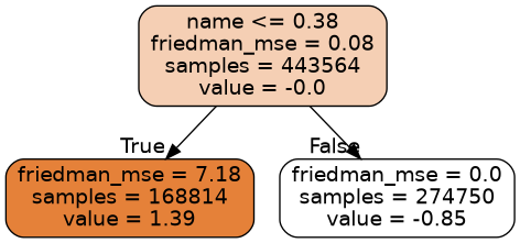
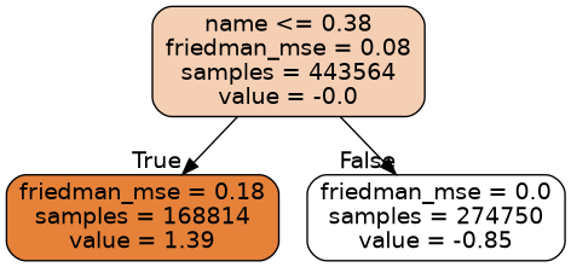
  digraph {
    node [color=black fontname=helvetica shape=box style="filled, rounded"]
    edge [fontname=helvetica labeldistance=2.5]
    n1 [fillcolor="#f5cfb4" label="name <= 0.38\nfriedman_mse = 0.08\nsamples = 443564\nvalue = -0.0"]
-   n2 [fillcolor="#e58139" label="friedman_mse = 7.18\nsamples = 168814\nvalue = 1.39"]
+   n2 [fillcolor="#e58139" label="friedman_mse = 0.18\nsamples = 168814\nvalue = 1.39"]
    n3 [fillcolor="#ffffff" label="friedman_mse = 0.0\nsamples = 274750\nvalue = -0.85"]
    n1 -> n2 [headlabel=True labelangle=45]
    n1 -> n3 [headlabel=False labelangle=-45]
  }
